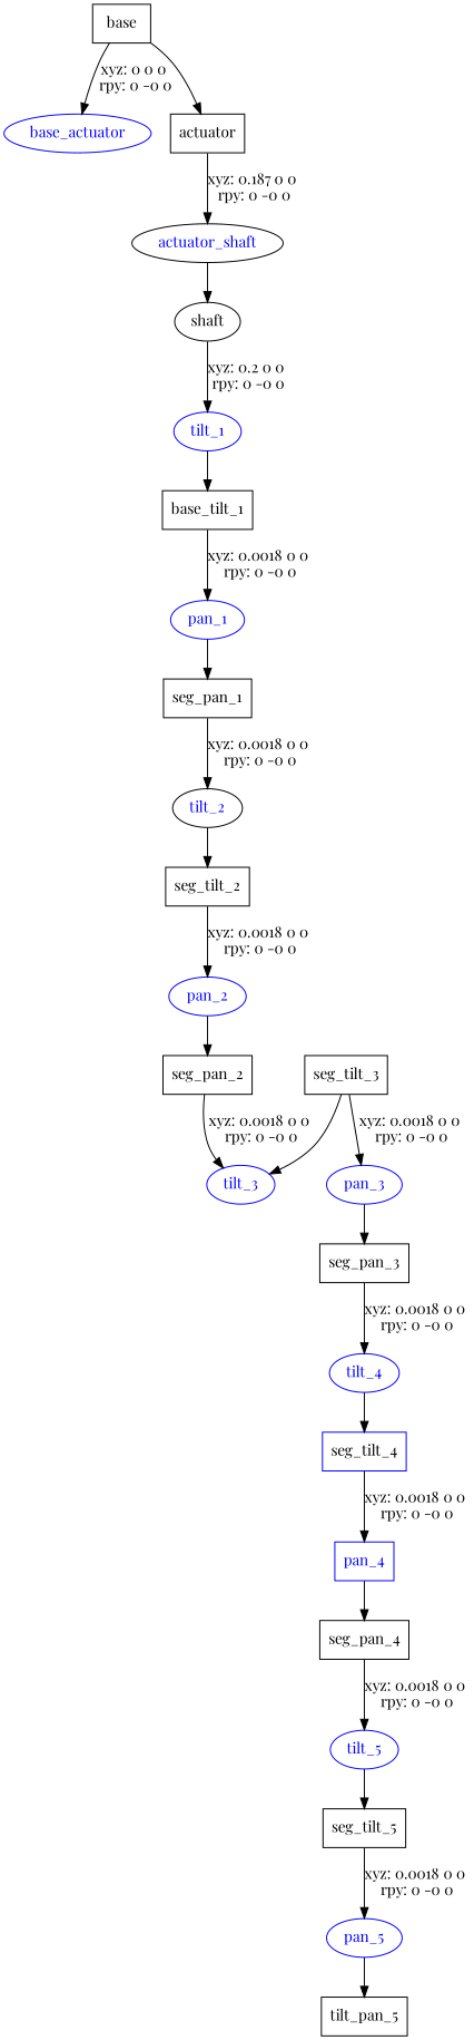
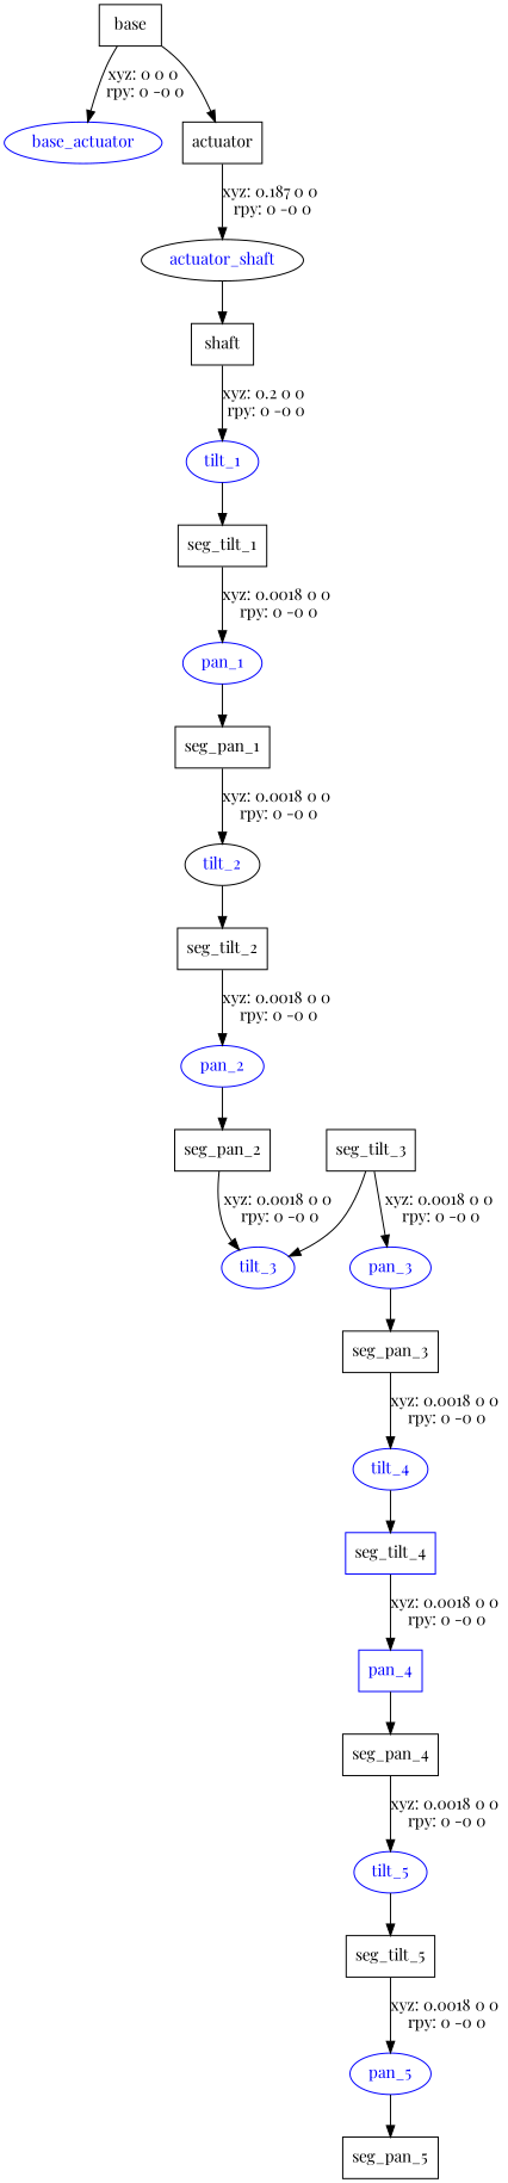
  digraph {
    fontname="Playfair Display"
    node [fontname="Playfair Display" shape=box]
    edge [fontname="Playfair Display"]
    n1 [label=base]
    base_actuator [color=blue fontcolor=blue shape=ellipse]
    n3 [label=actuator]
    actuator_shaft [color=black fontcolor=blue shape=ellipse]
-   n5 [label=shaft shape=ellipse]
+   n5 [label=shaft]
    tilt_1 [color=blue fontcolor=blue shape=ellipse]
-   n7 [label=base_tilt_1]
+   n7 [label=seg_tilt_1]
    pan_1 [color=blue fontcolor=blue shape=ellipse]
    n9 [label=seg_pan_1]
    tilt_2 [color=black fontcolor=blue shape=ellipse]
    n11 [label=seg_tilt_2]
    pan_2 [color=blue fontcolor=blue shape=ellipse]
    n13 [label=seg_pan_2]
    tilt_3 [color=blue fontcolor=blue shape=ellipse]
    n15 [label=seg_tilt_3]
    pan_3 [color=blue fontcolor=blue shape=ellipse]
    n17 [label=seg_pan_3]
    tilt_4 [color=blue fontcolor=blue shape=ellipse]
    n19 [color=blue label=seg_tilt_4]
    pan_4 [color=blue fontcolor=blue]
    n21 [label=seg_pan_4]
    tilt_5 [color=blue fontcolor=blue shape=ellipse]
    n23 [label=seg_tilt_5]
    pan_5 [color=blue fontcolor=blue shape=ellipse]
-   n25 [label=tilt_pan_5]
+   n25 [label=seg_pan_5]
    n1 -> base_actuator [label="xyz: 0 0 0 \nrpy: 0 -0 0"]
    n1 -> n3
    n3 -> actuator_shaft [label="xyz: 0.187 0 0 \nrpy: 0 -0 0"]
    actuator_shaft -> n5
    n5 -> tilt_1 [label="xyz: 0.2 0 0 \nrpy: 0 -0 0"]
    tilt_1 -> n7
    n7 -> pan_1 [label="xyz: 0.0018 0 0 \nrpy: 0 -0 0"]
    pan_1 -> n9
    n9 -> tilt_2 [label="xyz: 0.0018 0 0 \nrpy: 0 -0 0"]
    tilt_2 -> n11
    n11 -> pan_2 [label="xyz: 0.0018 0 0 \nrpy: 0 -0 0"]
    pan_2 -> n13
    n13 -> tilt_3 [label="xyz: 0.0018 0 0 \nrpy: 0 -0 0"]
    n15 -> tilt_3
    n15 -> pan_3 [label="xyz: 0.0018 0 0 \nrpy: 0 -0 0"]
    pan_3 -> n17
    n17 -> tilt_4 [label="xyz: 0.0018 0 0 \nrpy: 0 -0 0"]
    tilt_4 -> n19
    n19 -> pan_4 [label="xyz: 0.0018 0 0 \nrpy: 0 -0 0"]
    pan_4 -> n21
    n21 -> tilt_5 [label="xyz: 0.0018 0 0 \nrpy: 0 -0 0"]
    tilt_5 -> n23
    n23 -> pan_5 [label="xyz: 0.0018 0 0 \nrpy: 0 -0 0"]
    pan_5 -> n25
  }
